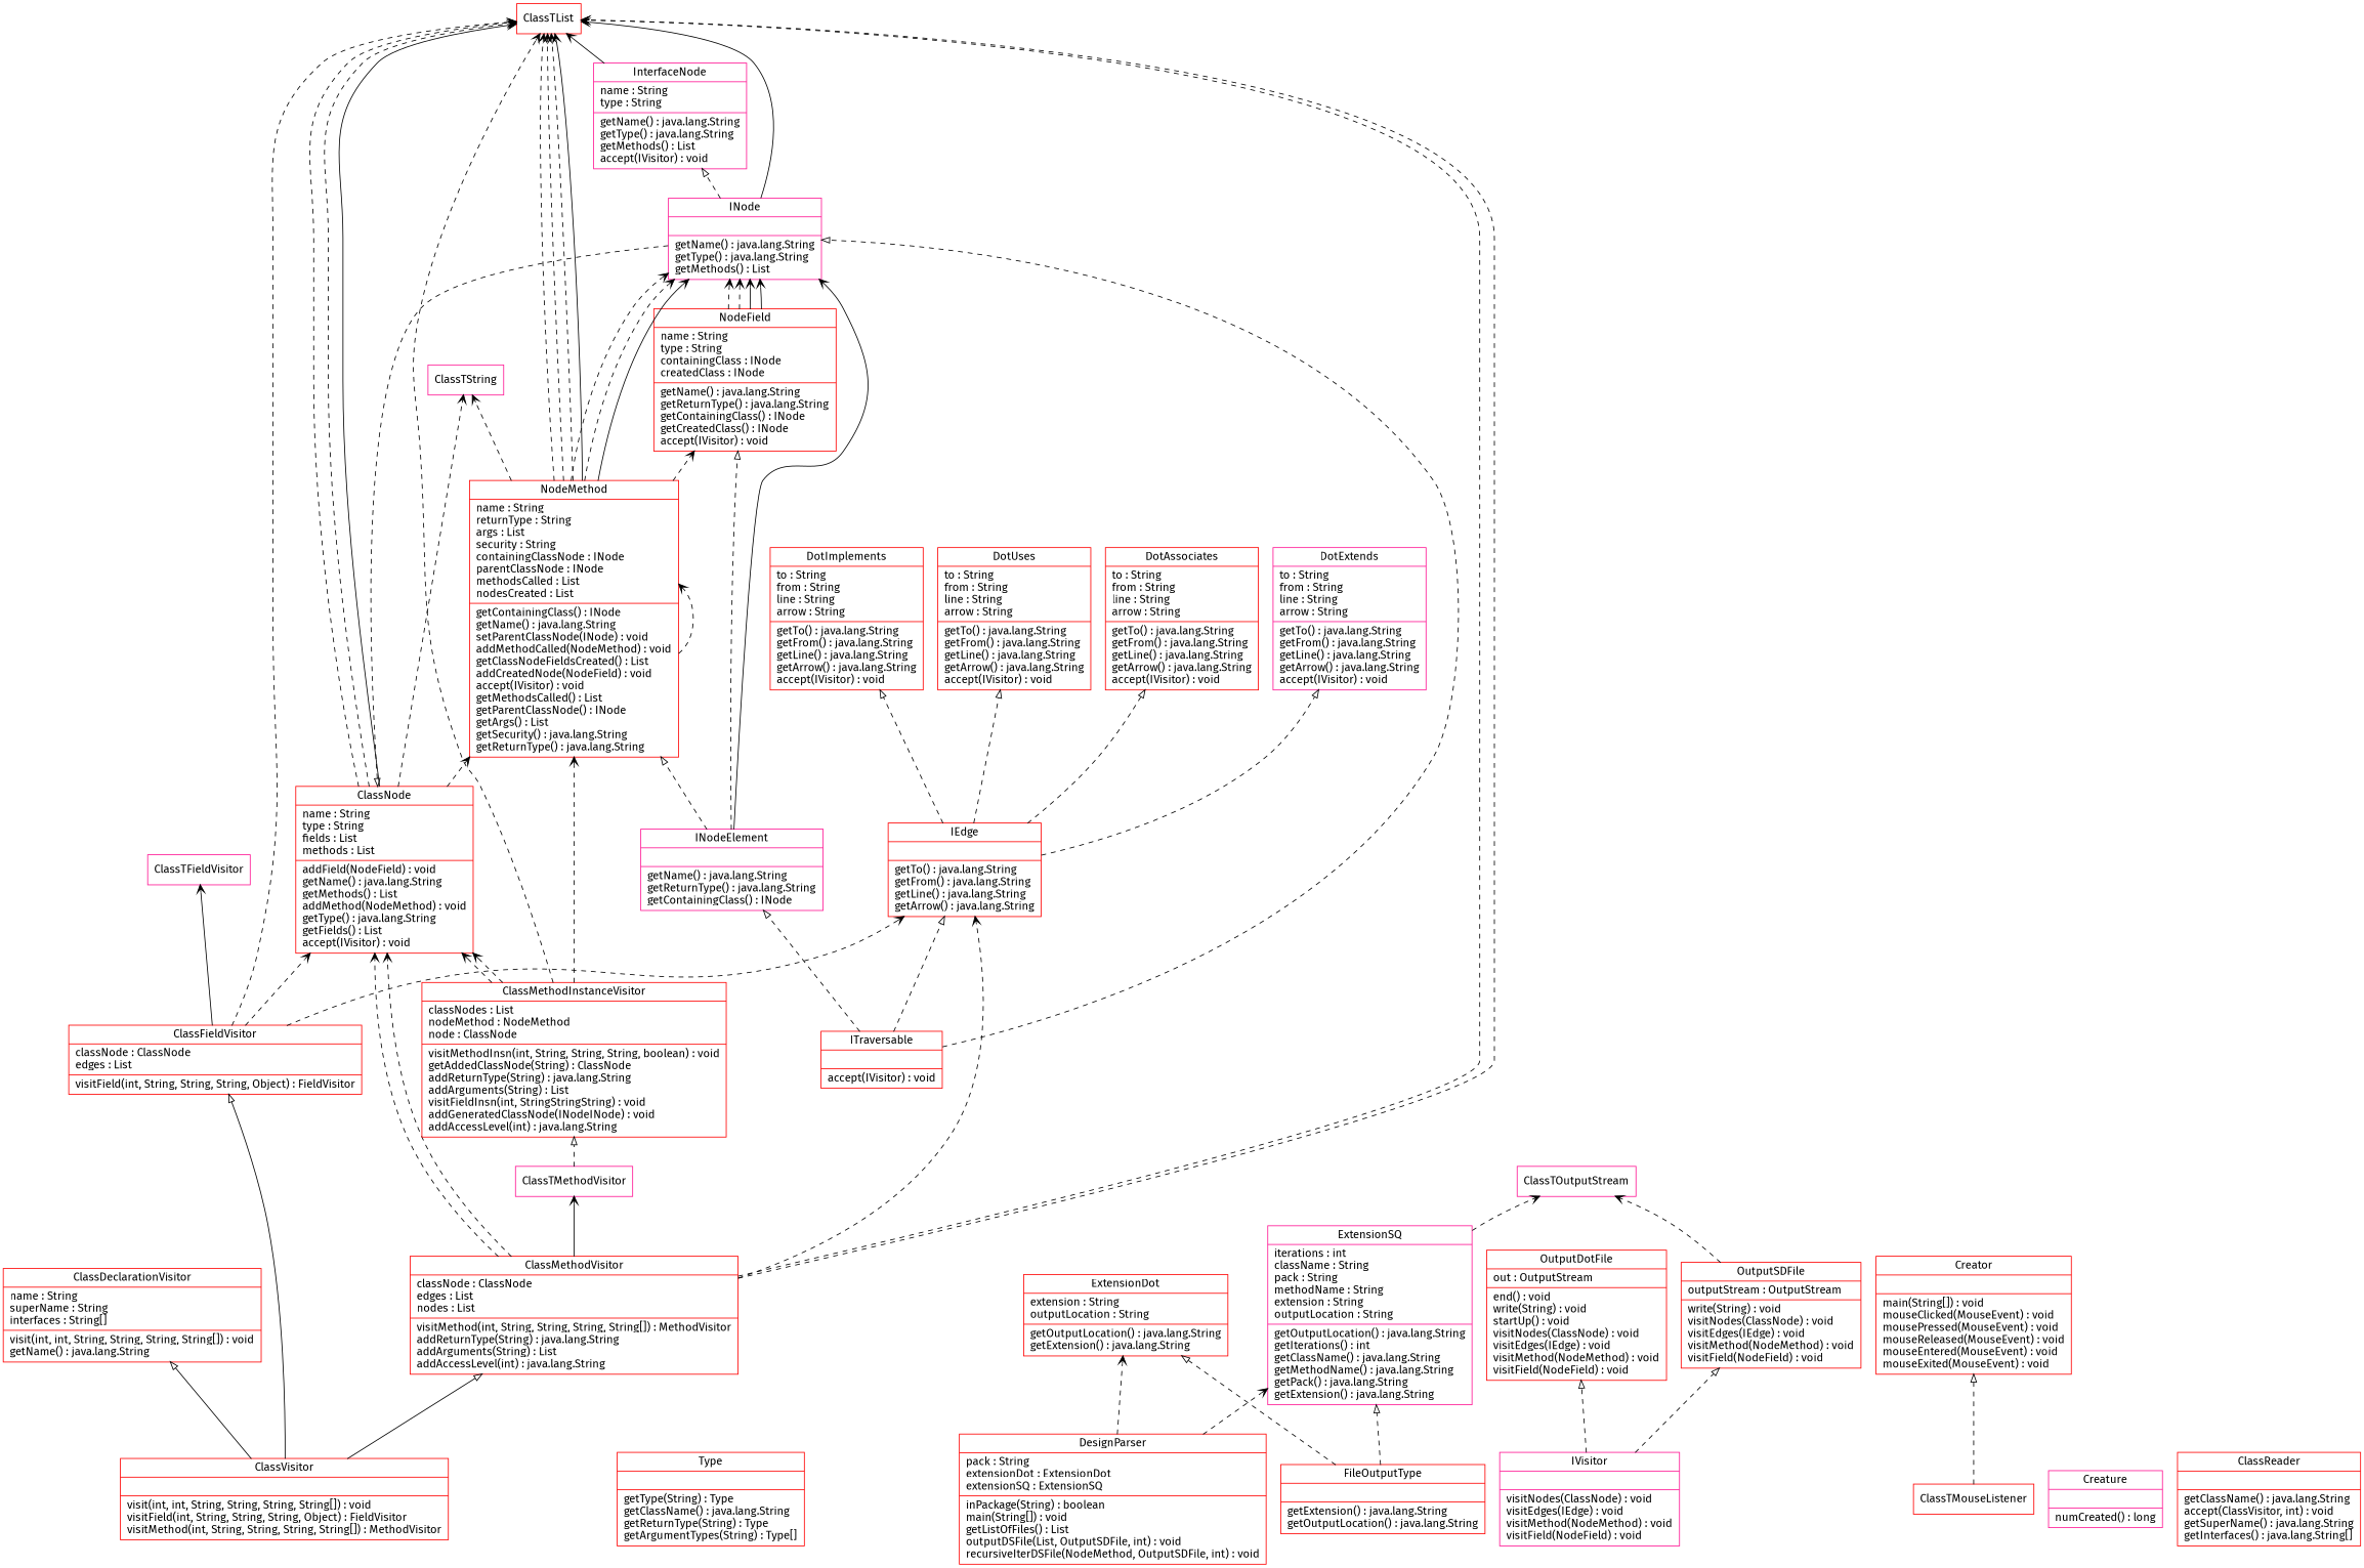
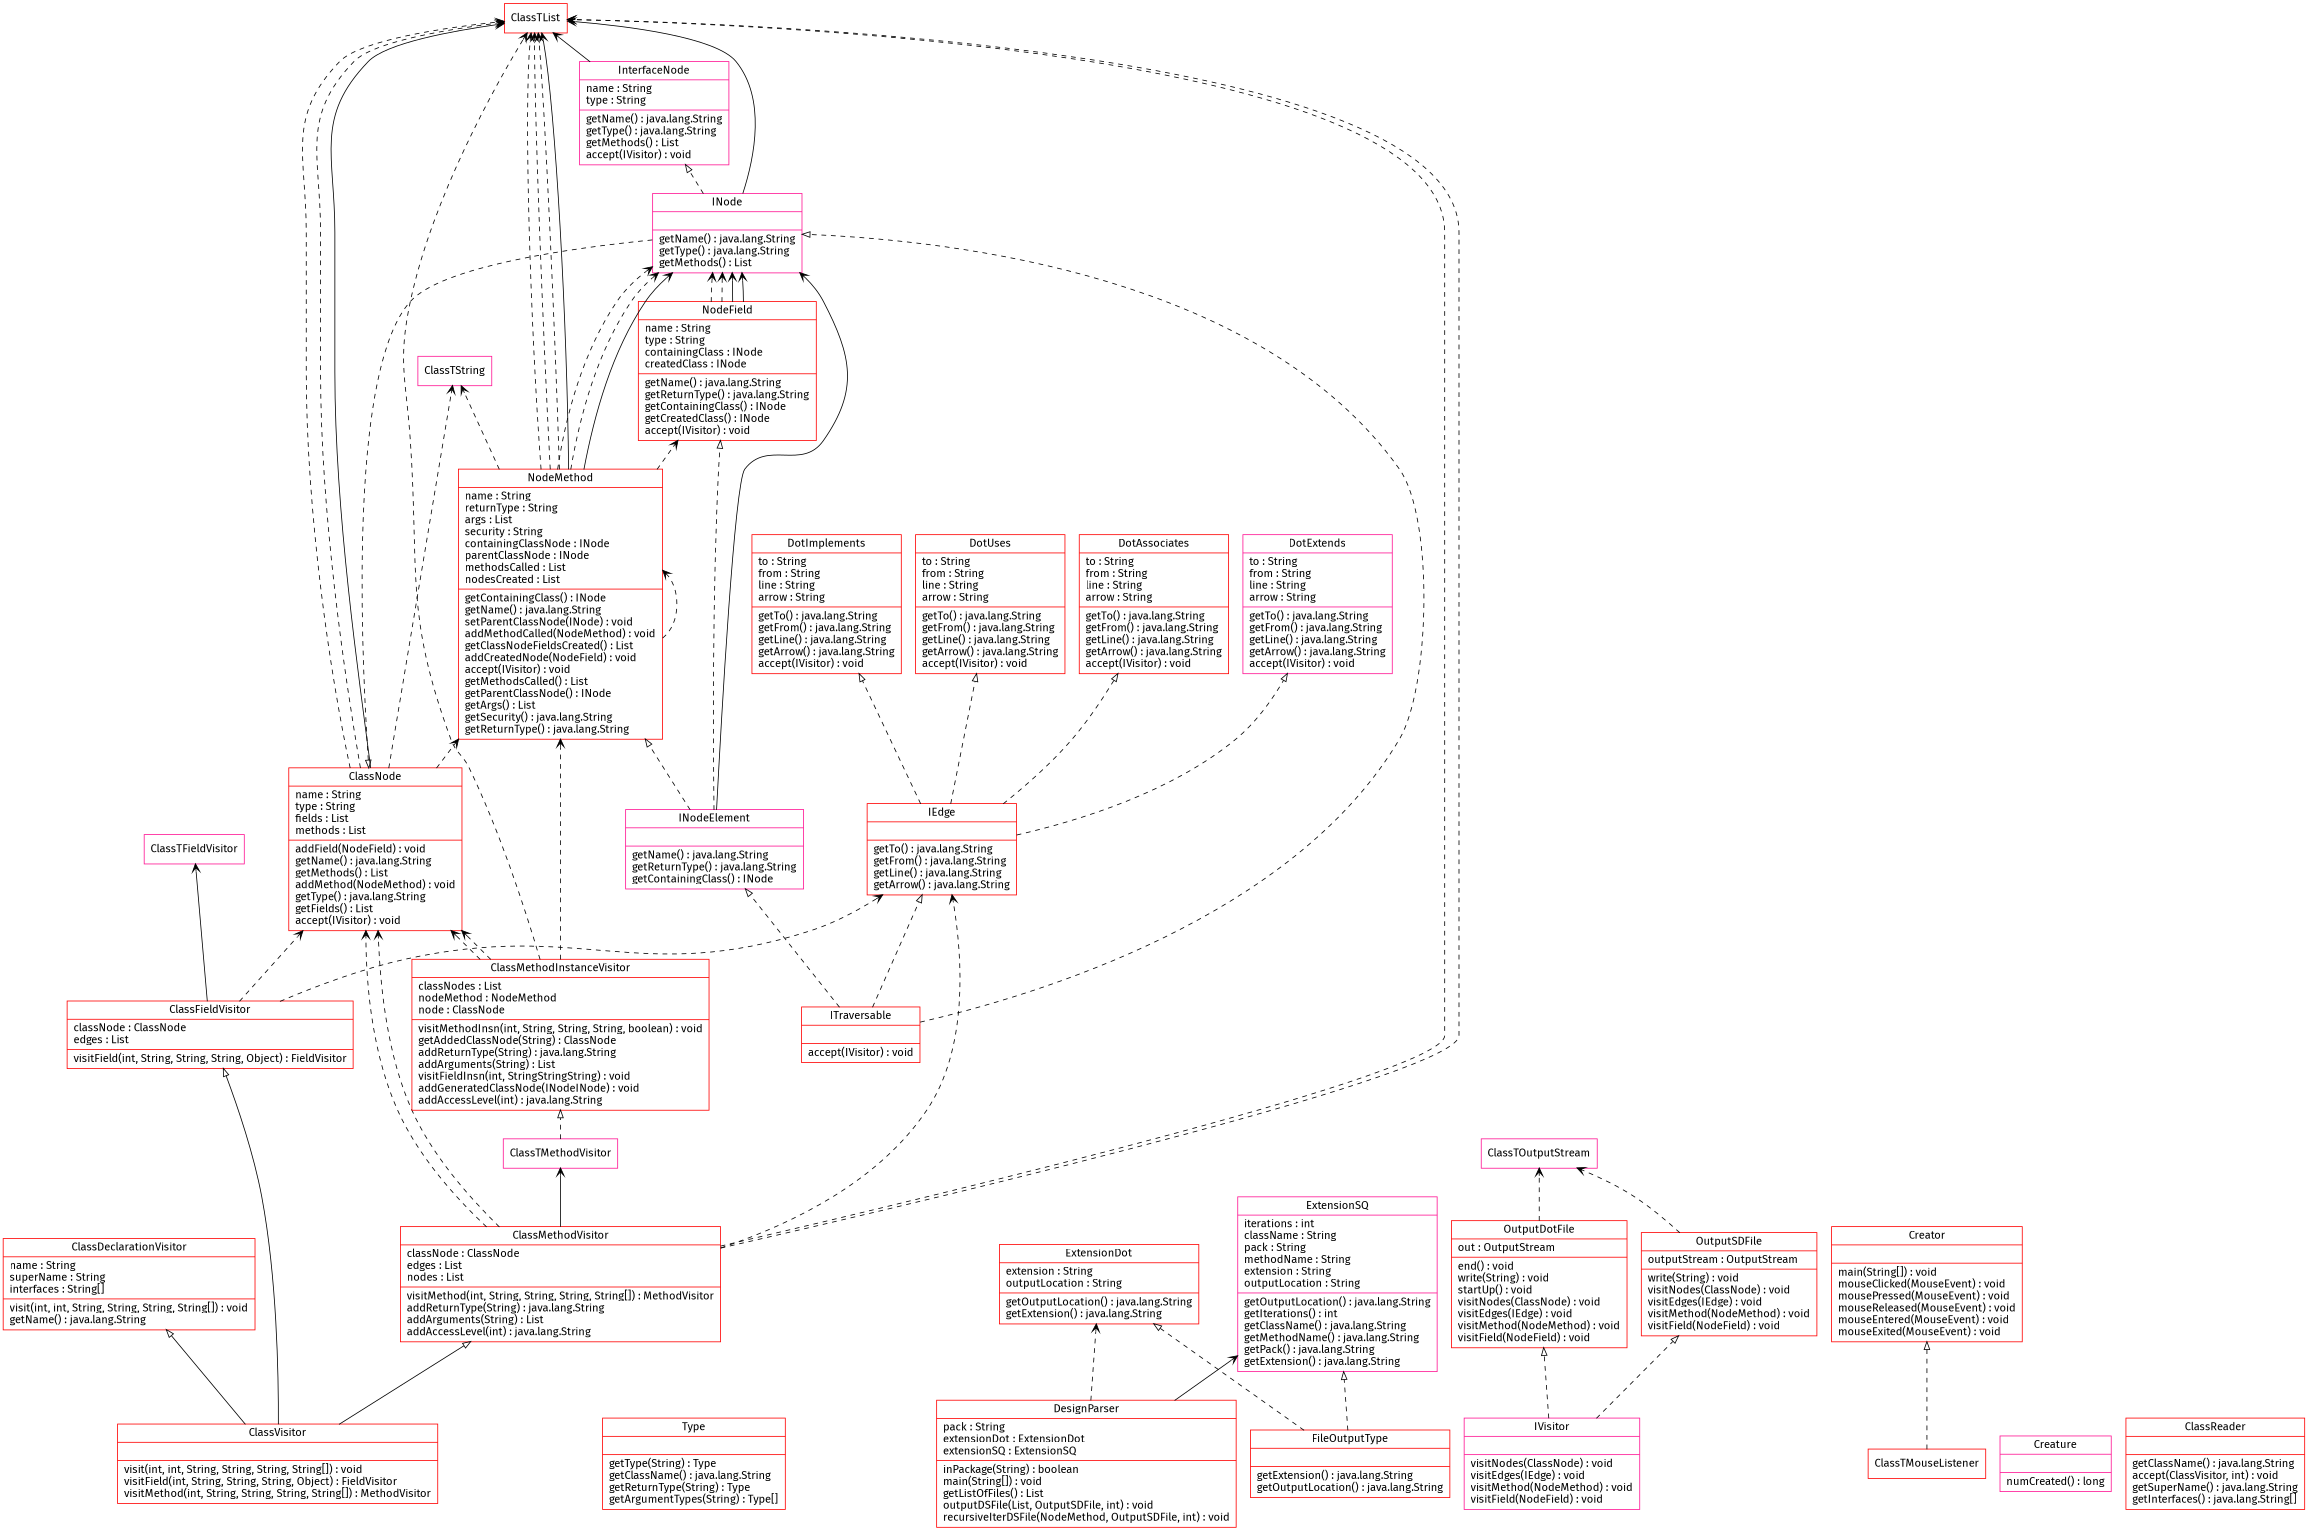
  digraph {
    fontname="Fira Sans"
    fontsize=8
    rankdir=BT
    node [color=red fontname="Fira Sans" shape=record]
    edge [arrowhead=vee fontname="Fira Sans" style=dashed]
    n1 [label="{ClassDeclarationVisitor|name : String\lsuperName : String\linterfaces : String[]\l|visit(int, int, String, String, String, String[]) : void\lgetName() : java.lang.String\l}"]
    n2 [label="{ClassVisitor||visit(int, int, String, String, String, String[]) : void\lvisitField(int, String, String, String, Object) : FieldVisitor\lvisitMethod(int, String, String, String, String[]) : MethodVisitor\l}"]
    n3 [label="{ClassFieldVisitor|classNode : ClassNode\ledges : List\l|visitField(int, String, String, String, Object) : FieldVisitor\l}"]
    n4 [label="{ClassMethodVisitor|classNode : ClassNode\ledges : List\lnodes : List\l|visitMethod(int, String, String, String, String[]) : MethodVisitor\laddReturnType(String) : java.lang.String\laddArguments(String) : List\laddAccessLevel(int) : java.lang.String\l}"]
    n5 [label="{ClassNode|name : String\ltype : String\lfields : List\lmethods : List\l|addField(NodeField) : void\lgetName() : java.lang.String\lgetMethods() : List\laddMethod(NodeMethod) : void\lgetType() : java.lang.String\lgetFields() : List\laccept(IVisitor) : void\l}"]
    n6 [label="{IEdge||getTo() : java.lang.String\lgetFrom() : java.lang.String\lgetLine() : java.lang.String\lgetArrow() : java.lang.String\l}"]
    ClassTList
    ClassTFieldVisitor [color=deeppink]
    ClassTMethodVisitor [color=deeppink]
    n10 [label="{NodeMethod|name : String\lreturnType : String\largs : List\lsecurity : String\lcontainingClassNode : INode\lparentClassNode : INode\lmethodsCalled : List\lnodesCreated : List\l|getContainingClass() : INode\lgetName() : java.lang.String\lsetParentClassNode(INode) : void\laddMethodCalled(NodeMethod) : void\lgetClassNodeFieldsCreated() : List\laddCreatedNode(NodeField) : void\laccept(IVisitor) : void\lgetMethodsCalled() : List\lgetParentClassNode() : INode\lgetArgs() : List\lgetSecurity() : java.lang.String\lgetReturnType() : java.lang.String\l}"]
    ClassTString [color=deeppink]
    n12 [label="{DotAssociates|to : String\lfrom : String\lline : String\larrow : String\l|getTo() : java.lang.String\lgetFrom() : java.lang.String\lgetLine() : java.lang.String\lgetArrow() : java.lang.String\laccept(IVisitor) : void\l}"]
    n13 [color=deeppink label="{DotExtends|to : String\lfrom : String\lline : String\larrow : String\l|getTo() : java.lang.String\lgetFrom() : java.lang.String\lgetLine() : java.lang.String\lgetArrow() : java.lang.String\laccept(IVisitor) : void\l}"]
    n14 [label="{DotImplements|to : String\lfrom : String\lline : String\larrow : String\l|getTo() : java.lang.String\lgetFrom() : java.lang.String\lgetLine() : java.lang.String\lgetArrow() : java.lang.String\laccept(IVisitor) : void\l}"]
    n15 [label="{DotUses|to : String\lfrom : String\lline : String\larrow : String\l|getTo() : java.lang.String\lgetFrom() : java.lang.String\lgetLine() : java.lang.String\lgetArrow() : java.lang.String\laccept(IVisitor) : void\l}"]
    n16 [label="{Type||getType(String) : Type\lgetClassName() : java.lang.String\lgetReturnType(String) : Type\lgetArgumentTypes(String) : Type[]\l}"]
    n17 [label="{NodeField|name : String\ltype : String\lcontainingClass : INode\lcreatedClass : INode\l|getName() : java.lang.String\lgetReturnType() : java.lang.String\lgetContainingClass() : INode\lgetCreatedClass() : INode\laccept(IVisitor) : void\l}"]
    n18 [color=deeppink label="{INode||getName() : java.lang.String\lgetType() : java.lang.String\lgetMethods() : List\l}"]
    n19 [label="{ClassMethodInstanceVisitor|classNodes : List\lnodeMethod : NodeMethod\lnode : ClassNode\l|visitMethodInsn(int, String, String, String, boolean) : void\lgetAddedClassNode(String) : ClassNode\laddReturnType(String) : java.lang.String\laddArguments(String) : List\lvisitFieldInsn(int, StringStringString) : void\laddGeneratedClassNode(INodeINode) : void\laddAccessLevel(int) : java.lang.String\l}"]
    n20 [label="{DesignParser|pack : String\lextensionDot : ExtensionDot\lextensionSQ : ExtensionSQ\l|inPackage(String) : boolean\lmain(String[]) : void\lgetListOfFiles() : List\loutputDSFile(List, OutputSDFile, int) : void\lrecursiveIterDSFile(NodeMethod, OutputSDFile, int) : void\l}"]
    n21 [label="{ExtensionDot|extension : String\loutputLocation : String\l|getOutputLocation() : java.lang.String\lgetExtension() : java.lang.String\l}"]
    n22 [color=deeppink label="{ExtensionSQ|iterations : int\lclassName : String\lpack : String\lmethodName : String\lextension : String\loutputLocation : String\l|getOutputLocation() : java.lang.String\lgetIterations() : int\lgetClassName() : java.lang.String\lgetMethodName() : java.lang.String\lgetPack() : java.lang.String\lgetExtension() : java.lang.String\l}"]
    n23 [color=deeppink label="{InterfaceNode|name : String\ltype : String\l|getName() : java.lang.String\lgetType() : java.lang.String\lgetMethods() : List\laccept(IVisitor) : void\l}"]
    n24 [color=deeppink label="{IVisitor||visitNodes(ClassNode) : void\lvisitEdges(IEdge) : void\lvisitMethod(NodeMethod) : void\lvisitField(NodeField) : void\l}"]
    n25 [label="{OutputDotFile|out : OutputStream\l|end() : void\lwrite(String) : void\lstartUp() : void\lvisitNodes(ClassNode) : void\lvisitEdges(IEdge) : void\lvisitMethod(NodeMethod) : void\lvisitField(NodeField) : void\l}"]
    n26 [label="{OutputSDFile|outputStream : OutputStream\l|write(String) : void\lvisitNodes(ClassNode) : void\lvisitEdges(IEdge) : void\lvisitMethod(NodeMethod) : void\lvisitField(NodeField) : void\l}"]
    ClassTOutputStream [color=deeppink]
    n28 [label="{Creator||main(String[]) : void\lmouseClicked(MouseEvent) : void\lmousePressed(MouseEvent) : void\lmouseReleased(MouseEvent) : void\lmouseEntered(MouseEvent) : void\lmouseExited(MouseEvent) : void\l}"]
    n29 [color=deeppink label="{Creature||numCreated() : long\l}"]
    n30 [label="{ClassReader||getClassName() : java.lang.String\laccept(ClassVisitor, int) : void\lgetSuperName() : java.lang.String\lgetInterfaces() : java.lang.String[]\l}"]
    n31 [label="{ITraversable||accept(IVisitor) : void\l}"]
    n32 [color=deeppink label="{INodeElement||getName() : java.lang.String\lgetReturnType() : java.lang.String\lgetContainingClass() : INode\l}"]
    n33 [label="{FileOutputType||getExtension() : java.lang.String\lgetOutputLocation() : java.lang.String\l}"]
    ClassTMouseListener
    n2 -> n1 [arrowhead=empty style=solid]
    n2 -> n3 [arrowhead=empty style=solid]
    n2 -> n4 [arrowhead=empty style=solid]
    n3 -> n5
    n3 -> n6
-   n3 -> ClassTList
    n3 -> ClassTFieldVisitor [style=solid]
    n4 -> n5
    n4 -> n5
    n4 -> n6
    n4 -> ClassTList
    n4 -> ClassTList
    n4 -> ClassTMethodVisitor [style=solid]
    n5 -> ClassTList
    n5 -> ClassTList
    n5 -> ClassTList [style=solid]
    n5 -> n10
    n5 -> ClassTString
    n6 -> n12 [arrowhead=empty]
    n6 -> n13 [arrowhead=empty]
    n6 -> n14 [arrowhead=empty]
    n6 -> n15 [arrowhead=empty]
    ClassTMethodVisitor -> n19 [arrowhead=empty]
    n10 -> ClassTList
    n10 -> ClassTList
    n10 -> ClassTList
    n10 -> ClassTList [style=solid]
    n10 -> n10
    n10 -> ClassTString
    n10 -> n17
    n10 -> n18
    n10 -> n18
    n10 -> n18 [style=solid]
    n17 -> n18
    n17 -> n18
    n17 -> n18 [style=solid]
    n17 -> n18 [style=solid]
    n18 -> n5 [arrowhead=empty]
    n18 -> ClassTList [style=solid]
    n18 -> n23 [arrowhead=empty]
    n19 -> n5
    n19 -> n5
    n19 -> ClassTList
    n19 -> n10
    n20 -> n21
-   n20 -> n22
+   n20 -> n22 [style=solid]
    n23 -> ClassTList [style=solid]
    n24 -> n25 [arrowhead=empty]
    n24 -> n26 [arrowhead=empty]
-   n22 -> ClassTOutputStream
+   n25 -> ClassTOutputStream
    n26 -> ClassTOutputStream
    n31 -> n6 [arrowhead=empty]
    n31 -> n18 [arrowhead=empty]
    n31 -> n32 [arrowhead=empty]
    n32 -> n10 [arrowhead=empty]
    n32 -> n17 [arrowhead=empty]
    n32 -> n18 [style=solid]
    n33 -> n21 [arrowhead=empty]
    n33 -> n22 [arrowhead=empty]
    ClassTMouseListener -> n28 [arrowhead=empty]
  }
